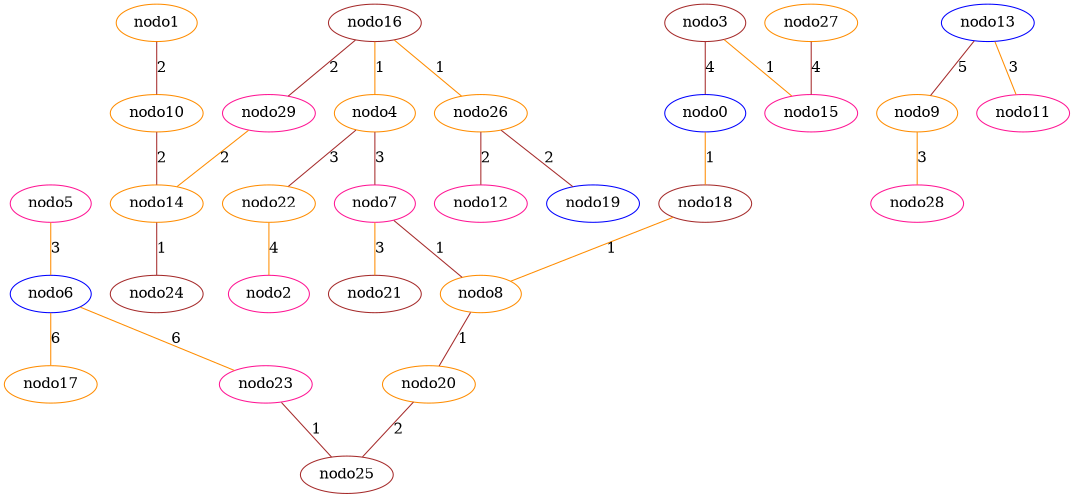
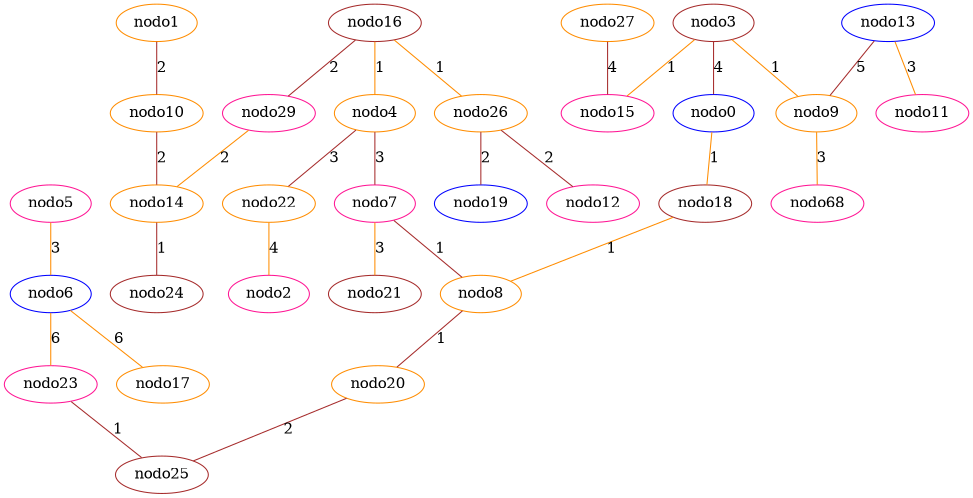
  graph {
    node [color=darkorange]
    edge [color=brown]
    n1 [color=blue label=nodo0]
    n2 [color=brown label=nodo18]
    n3 [label=nodo8]
    n4 [label=nodo1]
    n5 [label=nodo10]
    n6 [label=nodo14]
    n7 [color=deeppink label=nodo2]
    n8 [color=brown label=nodo3]
    n9 [label=nodo9]
    n10 [color=deeppink label=nodo15]
-   n11 [color=deeppink label=nodo28]
+   n11 [color=deeppink label=nodo68]
    n12 [label=nodo4]
    n13 [color=deeppink label=nodo7]
    n14 [label=nodo22]
    n15 [color=brown label=nodo21]
    n16 [color=deeppink label=nodo5]
    n17 [color=blue label=nodo6]
    n18 [label=nodo17]
    n19 [color=deeppink label=nodo23]
    n20 [color=brown label=nodo25]
    n21 [label=nodo20]
    n22 [color=brown label=nodo24]
    n23 [color=deeppink label=nodo11]
    n24 [color=deeppink label=nodo12]
    n25 [color=blue label=nodo13]
    n26 [color=brown label=nodo16]
    n27 [label=nodo26]
    n28 [color=deeppink label=nodo29]
    n29 [color=blue label=nodo19]
    n30 [label=nodo27]
    n1 -- n2 [color=darkorange label=1]
    n2 -- n3 [color=darkorange label=1]
    n3 -- n21 [label=1]
    n4 -- n5 [label=2]
    n5 -- n6 [label=2]
    n6 -- n22 [label=1]
    n8 -- n1 [label=4]
+   n8 -- n9 [color=darkorange label=1]
    n8 -- n10 [color=darkorange label=1]
    n9 -- n11 [color=darkorange label=3]
    n12 -- n13 [label=3]
    n12 -- n14 [label=3]
    n13 -- n3 [label=1]
    n13 -- n15 [color=darkorange label=3]
    n14 -- n7 [color=darkorange label=4]
    n16 -- n17 [color=darkorange label=3]
    n17 -- n18 [color=darkorange label=6]
    n17 -- n19 [color=darkorange label=6]
    n19 -- n20 [label=1]
    n21 -- n20 [label=2]
    n25 -- n9 [label=5]
    n25 -- n23 [color=darkorange label=3]
    n26 -- n12 [color=darkorange label=1]
    n26 -- n27 [color=darkorange label=1]
    n26 -- n28 [label=2]
    n27 -- n24 [label=2]
    n27 -- n29 [label=2]
    n28 -- n6 [color=darkorange label=2]
    n30 -- n10 [label=4]
  }
